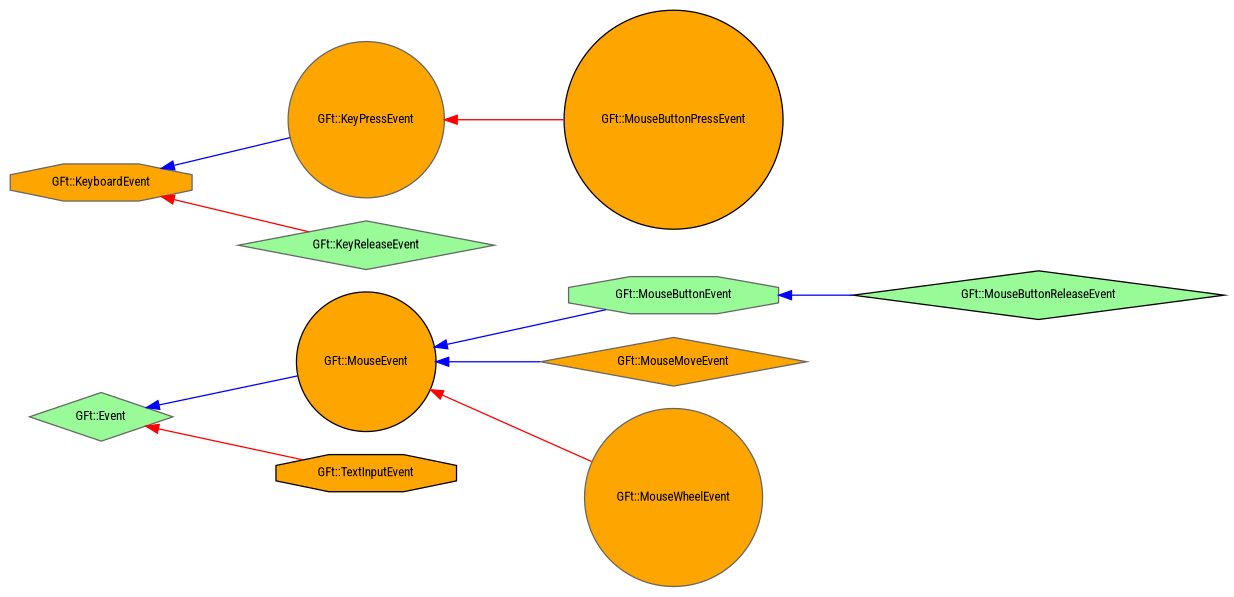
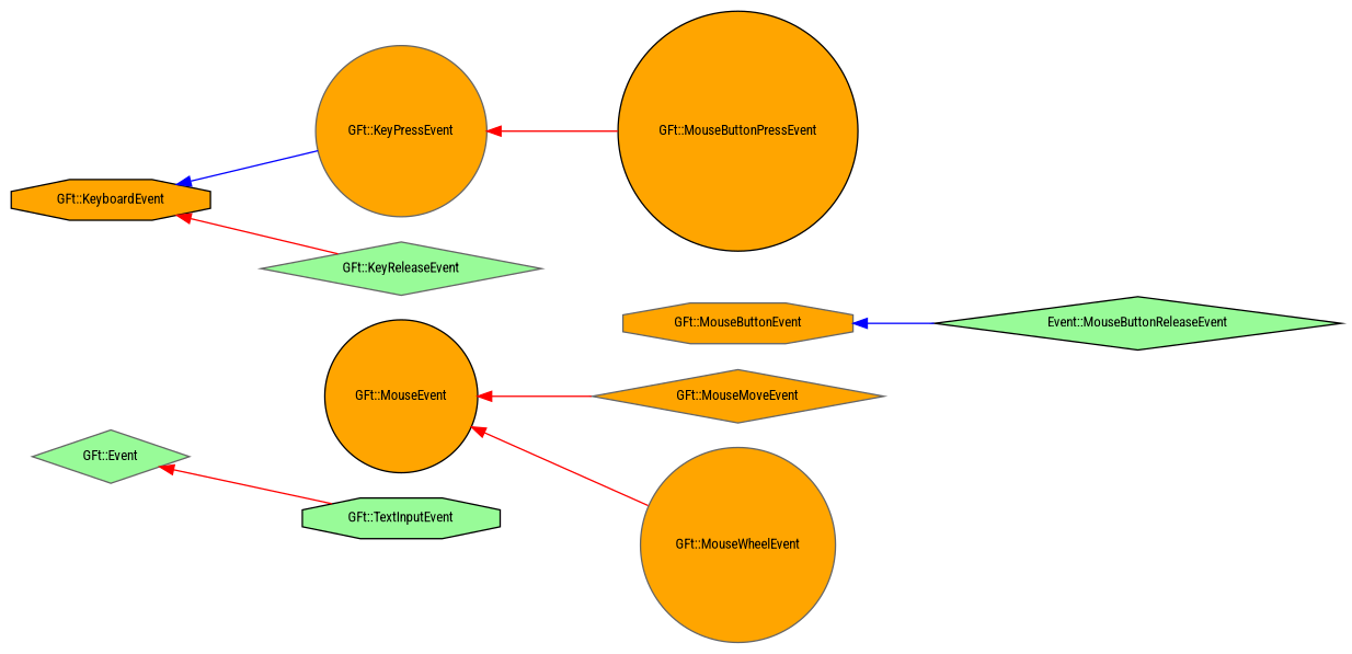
  digraph {
    fontname="Roboto Condensed"
    rankdir=LR
    node [color=gray40 fillcolor=orange fontname="Roboto Condensed" fontsize=10 shape=diamond style=filled]
    edge [color=red dir=back fontname="Roboto Condensed" fontsize=10 labelfontname=Helvetica labelfontsize=10 style=solid]
    n1 [fillcolor=palegreen fontcolor=black height=0.2 label="GFt::Event" width=0.4]
    n2 [color=black height=0.2 label="GFt::MouseEvent" shape=circle width=0.4]
-   n3 [color=black height=0.2 label="GFt::TextInputEvent" shape=octagon width=0.4]
-   n4 [height=0.2 label="GFt::KeyboardEvent" shape=octagon width=0.4]
+   n3 [color=black fillcolor=palegreen height=0.2 label="GFt::TextInputEvent" shape=octagon width=0.4]
+   n4 [color=black height=0.2 label="GFt::KeyboardEvent" shape=octagon width=0.4]
    n5 [height=0.2 label="GFt::KeyPressEvent" shape=circle width=0.4]
    n6 [fillcolor=palegreen height=0.2 label="GFt::KeyReleaseEvent" width=0.4]
-   n7 [fillcolor=palegreen height=0.2 label="GFt::MouseButtonEvent" shape=octagon width=0.4]
+   n7 [height=0.2 label="GFt::MouseButtonEvent" shape=octagon width=0.4]
    n8 [height=0.2 label="GFt::MouseMoveEvent" width=0.4]
    n9 [height=0.2 label="GFt::MouseWheelEvent" shape=circle width=0.4]
    n10 [color=black height=0.2 label="GFt::MouseButtonPressEvent" shape=circle width=0.4]
-   n11 [color=black fillcolor=palegreen height=0.2 label="GFt::MouseButtonReleaseEvent" width=0.4]
-   n1 -> n2 [color=blue]
+   n11 [color=black fillcolor=palegreen height=0.2 label="Event::MouseButtonReleaseEvent" width=0.4]
    n1 -> n3
-   n2 -> n7 [color=blue]
-   n2 -> n8 [color=blue]
+   n2 -> n8
    n2 -> n9
    n4 -> n5 [color=blue]
    n4 -> n6
    n5 -> n10
    n7 -> n11 [color=blue]
  }
